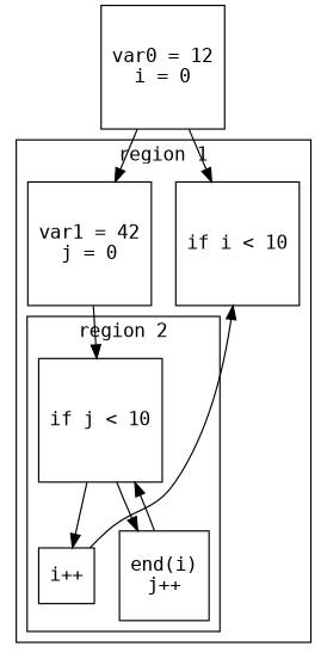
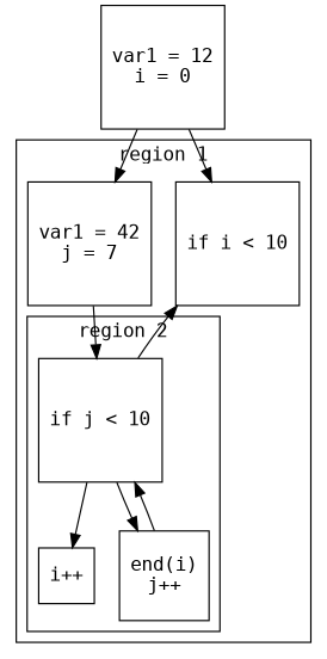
  digraph {
    fontname="DejaVu Sans Mono"
    node [fontname="DejaVu Sans Mono" shape=square]
    edge [fontname="DejaVu Sans Mono"]
    n1 [label="i++"]
    n2 [label="if j < 10"]
    n3 [label="end(i)\nj++"]
    n4 [label="if i < 10"]
-   n5 [label="var1 = 42\nj = 0"]
-   n6 [label="var0 = 12\ni = 0"]
+   n5 [label="var1 = 42\nj = 7"]
+   n6 [label="var1 = 12\ni = 0"]
    subgraph cluster_1 {
      label="region 1"
      n4
      n5
      subgraph cluster_2 {
        label="region 2"
        n1
        n2
        n3
      }
    }
-   n1 -> n4 [constraint=false]
+   n2 -> n4 [constraint=false]
    n2 -> n1
    n2 -> n3
    n3 -> n2 [constraint=false]
    n5 -> n2
    n6 -> n4
    n6 -> n5
  }
